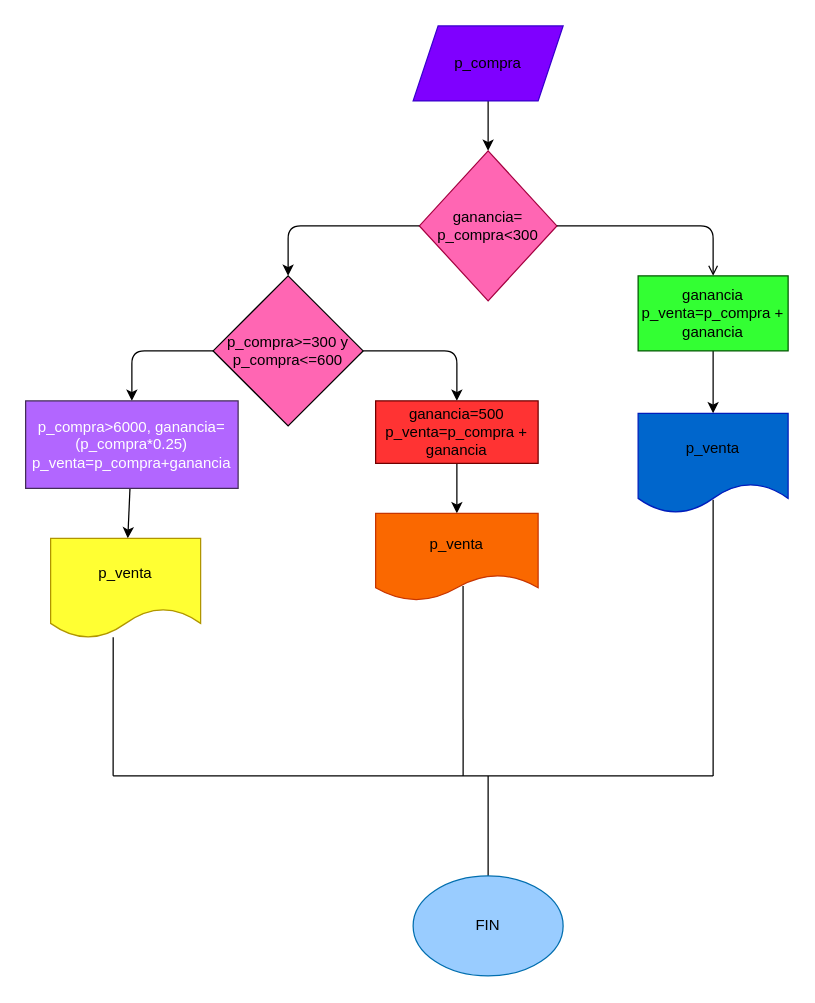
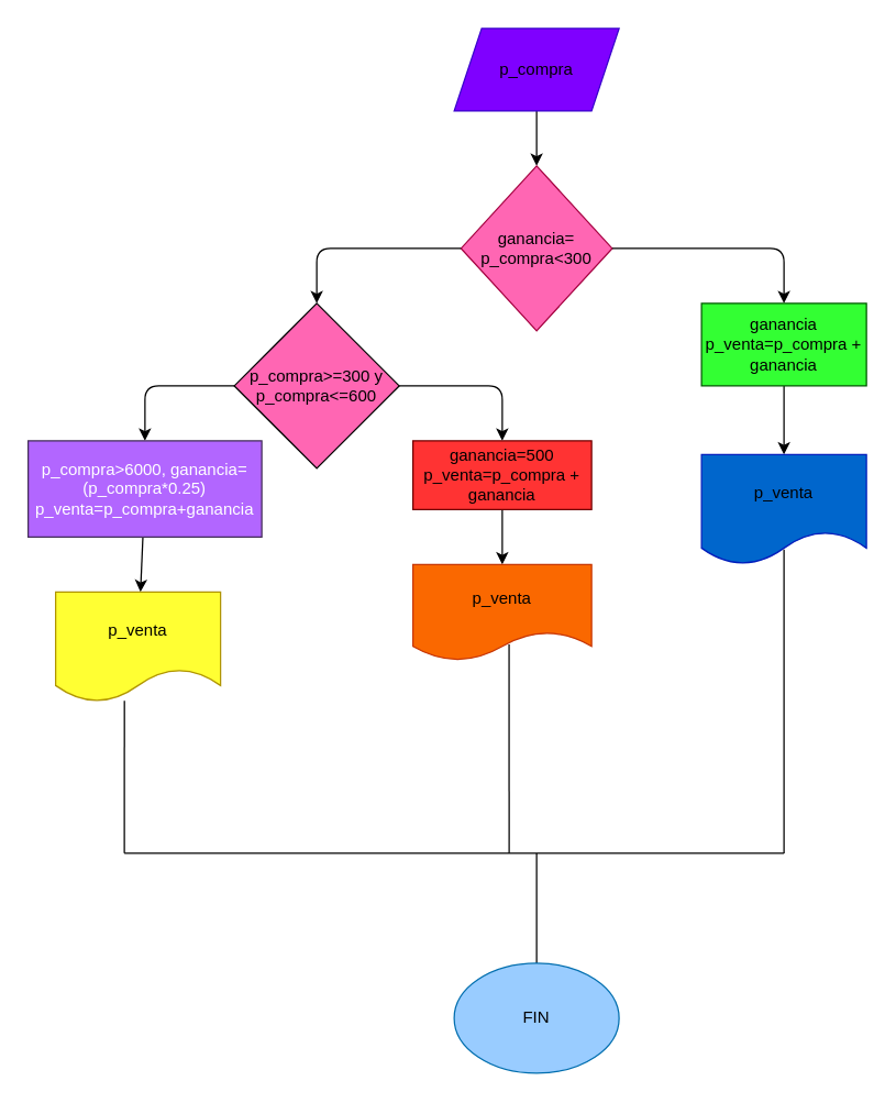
  <mxCell id="0" />
  <mxCell id="1" parent="0" />
  <mxCell id="2" value="" style="edgeStyle=none;html=1;" edge="1" parent="1" source="3" target="4"><mxGeometry relative="1" as="geometry" /></mxCell>
  <mxCell id="3" value="&lt;font color=&quot;#000000&quot;&gt;p_compra&lt;/font&gt;" style="shape=parallelogram;perimeter=parallelogramPerimeter;whiteSpace=wrap;html=1;fixedSize=1;fillColor=#7F00FF;strokeColor=#3700CC;fontColor=#ffffff;" vertex="1" parent="1"><mxGeometry x="330" y="20" width="120" height="60" as="geometry" /></mxCell>
  <mxCell id="4" value="&lt;font color=&quot;#000000&quot;&gt;ganancia= p_compra&amp;lt;300&lt;/font&gt;" style="rhombus;whiteSpace=wrap;html=1;fillColor=#FF66B3;fontColor=#ffffff;strokeColor=#A50040;" vertex="1" parent="1"><mxGeometry x="335" y="120" width="110" height="120" as="geometry" /></mxCell>
- <mxCell id="5" value="" style="endArrow=open;html=1;exitX=1;exitY=0.5;exitDx=0;exitDy=0;entryX=0.5;entryY=0;entryDx=0;entryDy=0;" edge="1" parent="1" source="4" target="9"><mxGeometry width="50" height="50" relative="1" as="geometry"><mxPoint x="440" y="170" as="sourcePoint" /><mxPoint x="570" y="200" as="targetPoint" /><Array as="points"><mxPoint x="570" y="180" /></Array></mxGeometry></mxCell>
+ <mxCell id="5" value="" style="endArrow=classic;html=1;exitX=1;exitY=0.5;exitDx=0;exitDy=0;entryX=0.5;entryY=0;entryDx=0;entryDy=0;" edge="1" parent="1" source="4" target="9"><mxGeometry width="50" height="50" relative="1" as="geometry"><mxPoint x="440" y="170" as="sourcePoint" /><mxPoint x="570" y="200" as="targetPoint" /><Array as="points"><mxPoint x="570" y="180" /></Array></mxGeometry></mxCell>
  <mxCell id="6" value="" style="endArrow=classic;html=1;exitX=0;exitY=0.5;exitDx=0;exitDy=0;entryX=0.5;entryY=0;entryDx=0;entryDy=0;" edge="1" parent="1" source="4" target="7"><mxGeometry width="50" height="50" relative="1" as="geometry"><mxPoint x="410" y="140" as="sourcePoint" /><mxPoint x="230" y="200" as="targetPoint" /><Array as="points"><mxPoint x="230" y="180" /></Array></mxGeometry></mxCell>
  <mxCell id="7" value="&lt;font color=&quot;#000000&quot;&gt;p_compra&amp;gt;=300 y&lt;br&gt;p_compra&amp;lt;=600&lt;br&gt;&lt;/font&gt;" style="rhombus;whiteSpace=wrap;html=1;fillColor=#FF66B3;" vertex="1" parent="1"><mxGeometry x="170" y="220" width="120" height="120" as="geometry" /></mxCell>
  <mxCell id="8" value="" style="edgeStyle=none;html=1;" edge="1" parent="1" source="9" target="10"><mxGeometry relative="1" as="geometry" /></mxCell>
  <mxCell id="9" value="&lt;font color=&quot;#000000&quot;&gt;ganancia&lt;br&gt;p_venta=p_compra + ganancia&lt;br&gt;&lt;/font&gt;" style="rounded=0;whiteSpace=wrap;html=1;fillColor=#33FF33;fontColor=#ffffff;strokeColor=#005700;" vertex="1" parent="1"><mxGeometry x="510" y="220" width="120" height="60" as="geometry" /></mxCell>
  <mxCell id="10" value="&lt;font color=&quot;#000000&quot;&gt;p_venta&lt;/font&gt;" style="shape=document;whiteSpace=wrap;html=1;boundedLbl=1;fillColor=#0066CC;strokeColor=#001DBC;fontColor=#ffffff;rounded=0;" vertex="1" parent="1"><mxGeometry x="510" y="330" width="120" height="80" as="geometry" /></mxCell>
  <mxCell id="11" value="" style="endArrow=classic;html=1;fontColor=#000000;exitX=1;exitY=0.5;exitDx=0;exitDy=0;entryX=0.5;entryY=0;entryDx=0;entryDy=0;" edge="1" parent="1" source="7" target="13"><mxGeometry width="50" height="50" relative="1" as="geometry"><mxPoint x="410" y="350" as="sourcePoint" /><mxPoint x="360" y="290" as="targetPoint" /><Array as="points"><mxPoint x="365" y="280" /></Array></mxGeometry></mxCell>
  <mxCell id="12" value="" style="edgeStyle=none;html=1;fontColor=#000000;" edge="1" parent="1" source="13" target="14"><mxGeometry relative="1" as="geometry" /></mxCell>
  <mxCell id="13" value="&lt;font color=&quot;#000000&quot;&gt;ganancia=500&lt;br&gt;p_venta=p_compra + ganancia&lt;br&gt;&lt;/font&gt;" style="rounded=0;whiteSpace=wrap;html=1;fontColor=#ffffff;fillColor=#FF3333;strokeColor=#6F0000;" vertex="1" parent="1"><mxGeometry x="300" y="320" width="130" height="50" as="geometry" /></mxCell>
  <mxCell id="14" value="p_venta" style="shape=document;whiteSpace=wrap;html=1;boundedLbl=1;fontColor=#000000;fillColor=#fa6800;strokeColor=#C73500;" vertex="1" parent="1"><mxGeometry x="300" y="410" width="130" height="70" as="geometry" /></mxCell>
  <mxCell id="15" value="" style="endArrow=classic;html=1;fontColor=#000000;exitX=0;exitY=0.5;exitDx=0;exitDy=0;entryX=0.5;entryY=0;entryDx=0;entryDy=0;" edge="1" parent="1" source="7" target="17"><mxGeometry width="50" height="50" relative="1" as="geometry"><mxPoint x="410" y="360" as="sourcePoint" /><mxPoint x="60" y="290" as="targetPoint" /><Array as="points"><mxPoint x="105" y="280" /></Array></mxGeometry></mxCell>
  <mxCell id="16" value="" style="edgeStyle=none;html=1;fontColor=#000000;" edge="1" parent="1" source="17" target="18"><mxGeometry relative="1" as="geometry" /></mxCell>
  <mxCell id="17" value="p_compra&amp;gt;6000, ganancia=(p_compra*0.25) p_venta=p_compra+ganancia" style="rounded=0;whiteSpace=wrap;html=1;fontColor=#ffffff;fillColor=#B266FF;strokeColor=#432D57;" vertex="1" parent="1"><mxGeometry x="20" y="320" width="170" height="70" as="geometry" /></mxCell>
  <mxCell id="18" value="p_venta" style="shape=document;whiteSpace=wrap;html=1;boundedLbl=1;fontColor=#000000;fillColor=#FFFF33;strokeColor=#B09500;" vertex="1" parent="1"><mxGeometry x="40" y="430" width="120" height="80" as="geometry" /></mxCell>
  <mxCell id="19" value="" style="endArrow=none;html=1;fontColor=#000000;entryX=0.5;entryY=0.863;entryDx=0;entryDy=0;entryPerimeter=0;" edge="1" parent="1" target="10"><mxGeometry width="50" height="50" relative="1" as="geometry"><mxPoint x="570" y="620" as="sourcePoint" /><mxPoint x="573" y="400" as="targetPoint" /></mxGeometry></mxCell>
  <mxCell id="20" value="" style="endArrow=none;html=1;fontColor=#000000;exitX=0.417;exitY=0.988;exitDx=0;exitDy=0;exitPerimeter=0;" edge="1" parent="1" source="18"><mxGeometry width="50" height="50" relative="1" as="geometry"><mxPoint x="210" y="360" as="sourcePoint" /><mxPoint y="620" as="targetPoint" x="90" /></mxGeometry></mxCell>
  <mxCell id="21" value="" style="endArrow=none;html=1;fontColor=#000000;entryX=0.538;entryY=0.829;entryDx=0;entryDy=0;entryPerimeter=0;" edge="1" parent="1" target="14"><mxGeometry width="50" height="50" relative="1" as="geometry"><mxPoint x="370" y="620" as="sourcePoint" /><mxPoint x="350" y="500" as="targetPoint" /></mxGeometry></mxCell>
  <mxCell id="22" value="" style="endArrow=none;html=1;fontColor=#000000;" edge="1" parent="1"><mxGeometry width="50" height="50" relative="1" as="geometry"><mxPoint y="620" as="sourcePoint" x="90" /><mxPoint x="570" y="620" as="targetPoint" /></mxGeometry></mxCell>
  <mxCell id="23" value="" style="endArrow=none;html=1;fontColor=#000000;" edge="1" parent="1"><mxGeometry width="50" height="50" relative="1" as="geometry"><mxPoint x="390" y="700" as="sourcePoint" /><mxPoint x="390" y="620" as="targetPoint" /></mxGeometry></mxCell>
  <mxCell id="24" value="&lt;font color=&quot;#000000&quot;&gt;FIN&lt;/font&gt;" style="ellipse;whiteSpace=wrap;html=1;fillColor=#99CCFF;fontColor=#ffffff;strokeColor=#006EAF;" vertex="1" parent="1"><mxGeometry x="330" y="700" width="120" height="80" as="geometry" /></mxCell>
